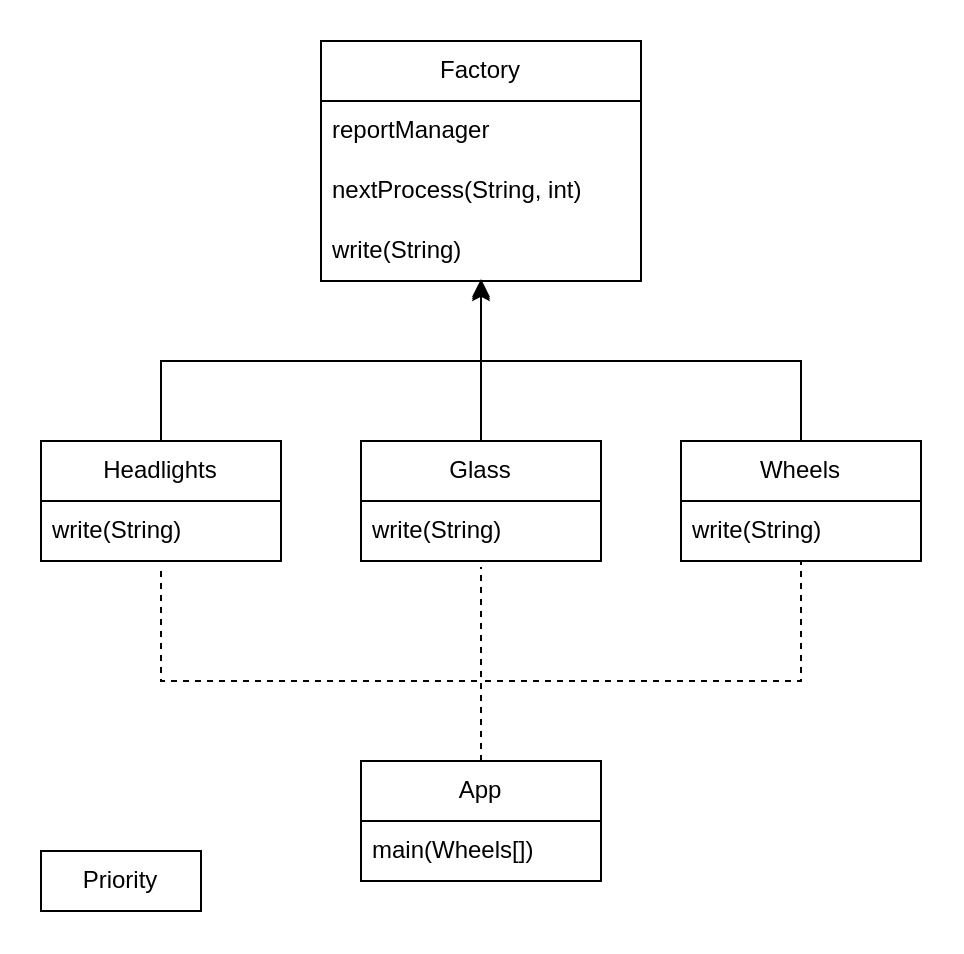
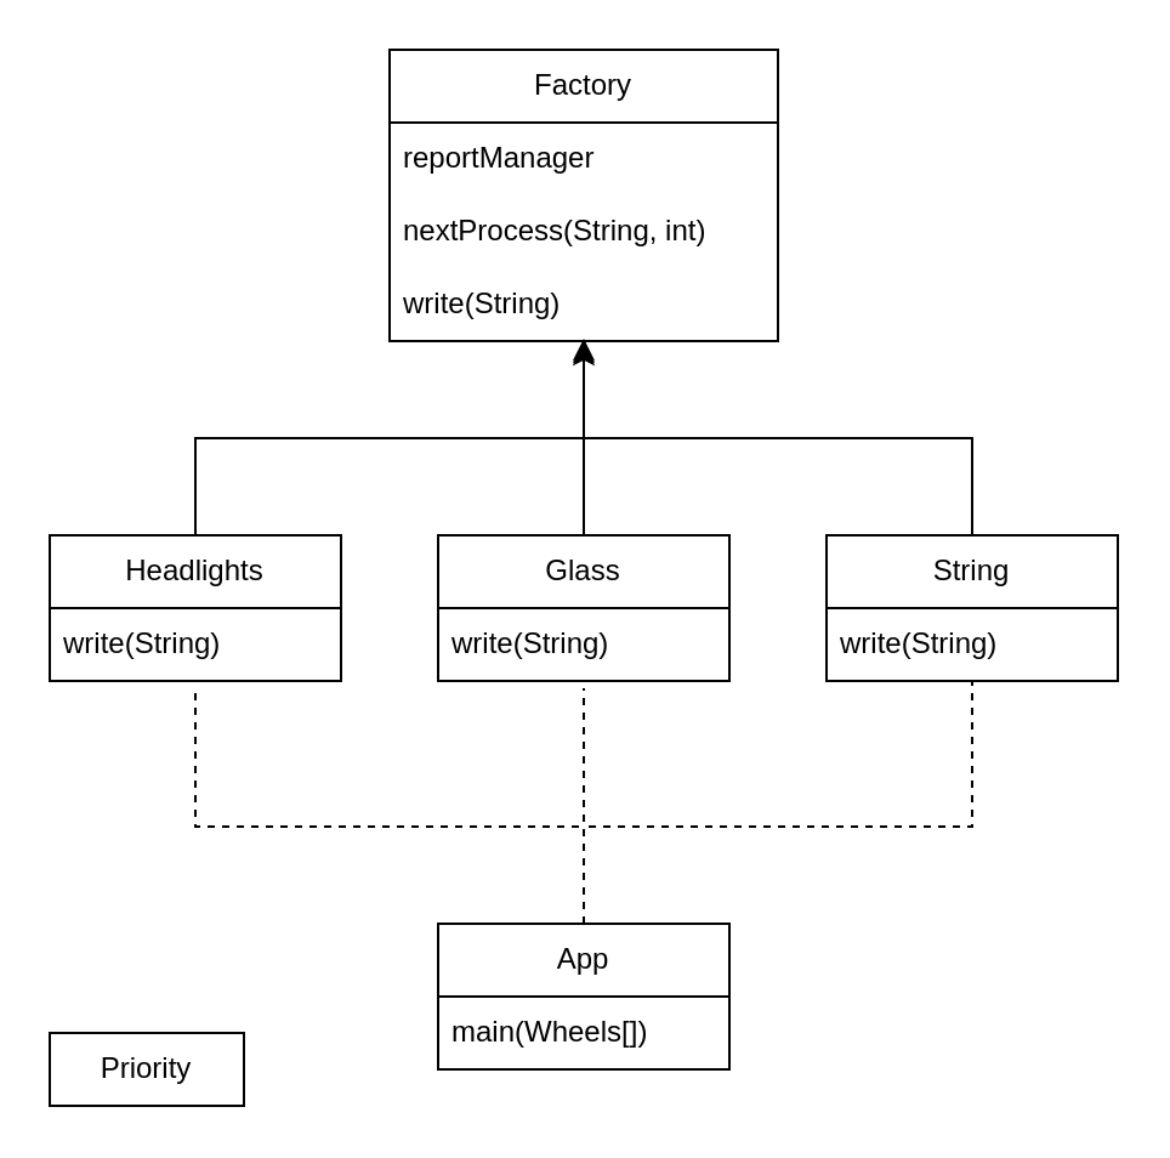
  <mxCell id="0" />
  <mxCell id="1" parent="0" />
  <mxCell id="2" value="Factory" style="swimlane;fontStyle=0;childLayout=stackLayout;horizontal=1;startSize=30;horizontalStack=0;resizeParent=1;resizeParentMax=0;resizeLast=0;collapsible=1;marginBottom=0;whiteSpace=wrap;html=1;" vertex="1" parent="1"><mxGeometry x="160" y="20" width="160" height="120" as="geometry"><mxRectangle x="360" y="120" width="60" height="30" as="alternateBounds" /></mxGeometry></mxCell>
  <mxCell id="3" value="reportManager" style="text;strokeColor=none;fillColor=none;align=left;verticalAlign=middle;spacingLeft=4;spacingRight=4;overflow=hidden;points=[[0,0.5],[1,0.5]];portConstraint=eastwest;rotatable=0;whiteSpace=wrap;html=1;" vertex="1" parent="2"><mxGeometry y="30" width="160" height="30" as="geometry" /></mxCell>
  <mxCell id="4" value="nextProcess(String, int)" style="text;strokeColor=none;fillColor=none;align=left;verticalAlign=middle;spacingLeft=4;spacingRight=4;overflow=hidden;points=[[0,0.5],[1,0.5]];portConstraint=eastwest;rotatable=0;whiteSpace=wrap;html=1;" vertex="1" parent="2"><mxGeometry y="60" width="160" height="30" as="geometry" /></mxCell>
  <mxCell id="5" value="write(String)" style="text;strokeColor=none;fillColor=none;align=left;verticalAlign=middle;spacingLeft=4;spacingRight=4;overflow=hidden;points=[[0,0.5],[1,0.5]];portConstraint=eastwest;rotatable=0;whiteSpace=wrap;html=1;" vertex="1" parent="2"><mxGeometry y="90" width="160" height="30" as="geometry" /></mxCell>
  <mxCell id="6" style="edgeStyle=orthogonalEdgeStyle;rounded=0;orthogonalLoop=1;jettySize=auto;html=1;exitX=0.5;exitY=0;exitDx=0;exitDy=0;entryX=0.5;entryY=1;entryDx=0;entryDy=0;entryPerimeter=0;" edge="1" parent="1" source="7" target="5"><mxGeometry relative="1" as="geometry" /></mxCell>
  <mxCell id="7" value="Glass" style="swimlane;fontStyle=0;childLayout=stackLayout;horizontal=1;startSize=30;horizontalStack=0;resizeParent=1;resizeParentMax=0;resizeLast=0;collapsible=1;marginBottom=0;whiteSpace=wrap;html=1;" vertex="1" parent="1"><mxGeometry x="180" y="220" width="120" height="60" as="geometry"><mxRectangle x="360" y="120" width="60" height="30" as="alternateBounds" /></mxGeometry></mxCell>
  <mxCell id="8" value="write(String)" style="text;strokeColor=none;fillColor=none;align=left;verticalAlign=middle;spacingLeft=4;spacingRight=4;overflow=hidden;points=[[0,0.5],[1,0.5]];portConstraint=eastwest;rotatable=0;whiteSpace=wrap;html=1;" vertex="1" parent="7"><mxGeometry y="30" width="120" height="30" as="geometry" /></mxCell>
  <mxCell id="9" style="edgeStyle=orthogonalEdgeStyle;rounded=0;orthogonalLoop=1;jettySize=auto;html=1;exitX=0.5;exitY=0;exitDx=0;exitDy=0;entryX=0.5;entryY=0.967;entryDx=0;entryDy=0;entryPerimeter=0;" edge="1" parent="1" source="10" target="5"><mxGeometry relative="1" as="geometry" /></mxCell>
- <mxCell id="10" value="Wheels" style="swimlane;fontStyle=0;childLayout=stackLayout;horizontal=1;startSize=30;horizontalStack=0;resizeParent=1;resizeParentMax=0;resizeLast=0;collapsible=1;marginBottom=0;whiteSpace=wrap;html=1;" vertex="1" parent="1"><mxGeometry x="340" y="220" width="120" height="60" as="geometry"><mxRectangle x="360" y="120" width="60" height="30" as="alternateBounds" /></mxGeometry></mxCell>
+ <mxCell id="10" value="String" style="swimlane;fontStyle=0;childLayout=stackLayout;horizontal=1;startSize=30;horizontalStack=0;resizeParent=1;resizeParentMax=0;resizeLast=0;collapsible=1;marginBottom=0;whiteSpace=wrap;html=1;" vertex="1" parent="1"><mxGeometry x="340" y="220" width="120" height="60" as="geometry"><mxRectangle x="360" y="120" width="60" height="30" as="alternateBounds" /></mxGeometry></mxCell>
  <mxCell id="11" value="write(String)" style="text;strokeColor=none;fillColor=none;align=left;verticalAlign=middle;spacingLeft=4;spacingRight=4;overflow=hidden;points=[[0,0.5],[1,0.5]];portConstraint=eastwest;rotatable=0;whiteSpace=wrap;html=1;" vertex="1" parent="10"><mxGeometry y="30" width="120" height="30" as="geometry" /></mxCell>
  <mxCell id="12" style="edgeStyle=orthogonalEdgeStyle;rounded=0;orthogonalLoop=1;jettySize=auto;html=1;exitX=0.5;exitY=0;exitDx=0;exitDy=0;entryX=0.5;entryY=1.033;entryDx=0;entryDy=0;entryPerimeter=0;" edge="1" parent="1" source="13" target="5"><mxGeometry relative="1" as="geometry" /></mxCell>
  <mxCell id="13" value="Headlights" style="swimlane;fontStyle=0;childLayout=stackLayout;horizontal=1;startSize=30;horizontalStack=0;resizeParent=1;resizeParentMax=0;resizeLast=0;collapsible=1;marginBottom=0;whiteSpace=wrap;html=1;" vertex="1" parent="1"><mxGeometry x="20" y="220" width="120" height="60" as="geometry"><mxRectangle x="360" y="120" width="60" height="30" as="alternateBounds" /></mxGeometry></mxCell>
  <mxCell id="14" value="write(String)" style="text;strokeColor=none;fillColor=none;align=left;verticalAlign=middle;spacingLeft=4;spacingRight=4;overflow=hidden;points=[[0,0.5],[1,0.5]];portConstraint=eastwest;rotatable=0;whiteSpace=wrap;html=1;" vertex="1" parent="13"><mxGeometry y="30" width="120" height="30" as="geometry" /></mxCell>
  <mxCell id="15" value="App" style="swimlane;fontStyle=0;childLayout=stackLayout;horizontal=1;startSize=30;horizontalStack=0;resizeParent=1;resizeParentMax=0;resizeLast=0;collapsible=1;marginBottom=0;whiteSpace=wrap;html=1;" vertex="1" parent="1"><mxGeometry x="180" y="380" width="120" height="60" as="geometry"><mxRectangle x="360" y="120" width="60" height="30" as="alternateBounds" /></mxGeometry></mxCell>
  <mxCell id="16" value="main(Wheels[])" style="text;strokeColor=none;fillColor=none;align=left;verticalAlign=middle;spacingLeft=4;spacingRight=4;overflow=hidden;points=[[0,0.5],[1,0.5]];portConstraint=eastwest;rotatable=0;whiteSpace=wrap;html=1;" vertex="1" parent="15"><mxGeometry y="30" width="120" height="30" as="geometry" /></mxCell>
  <mxCell id="17" value="" style="endArrow=none;dashed=1;html=1;rounded=0;exitX=0.5;exitY=0;exitDx=0;exitDy=0;entryX=0.5;entryY=1.1;entryDx=0;entryDy=0;entryPerimeter=0;" edge="1" parent="1" source="15" target="8"><mxGeometry width="50" height="50" relative="1" as="geometry"><mxPoint x="210" y="320" as="sourcePoint" /><mxPoint x="260" y="270" as="targetPoint" /></mxGeometry></mxCell>
  <mxCell id="18" value="" style="endArrow=none;dashed=1;html=1;rounded=0;exitX=0.5;exitY=0;exitDx=0;exitDy=0;entryX=0.5;entryY=1;entryDx=0;entryDy=0;entryPerimeter=0;" edge="1" parent="1" source="15" target="11"><mxGeometry width="50" height="50" relative="1" as="geometry"><mxPoint x="250" y="390" as="sourcePoint" /><mxPoint x="250" y="293" as="targetPoint" /><Array as="points"><mxPoint x="240" y="340" /><mxPoint x="400" y="340" /></Array></mxGeometry></mxCell>
  <mxCell id="19" value="" style="endArrow=none;dashed=1;html=1;rounded=0;exitX=0.5;exitY=0;exitDx=0;exitDy=0;entryX=0.5;entryY=1.067;entryDx=0;entryDy=0;entryPerimeter=0;" edge="1" parent="1" source="15" target="14"><mxGeometry width="50" height="50" relative="1" as="geometry"><mxPoint x="250" y="390" as="sourcePoint" /><mxPoint x="410" y="290" as="targetPoint" /><Array as="points"><mxPoint x="240" y="340" /><mxPoint x="80" y="340" /></Array></mxGeometry></mxCell>
  <mxCell id="20" value="Priority" style="rounded=0;whiteSpace=wrap;html=1;" vertex="1" parent="1"><mxGeometry x="20" y="425" width="80" height="30" as="geometry" /></mxCell>
